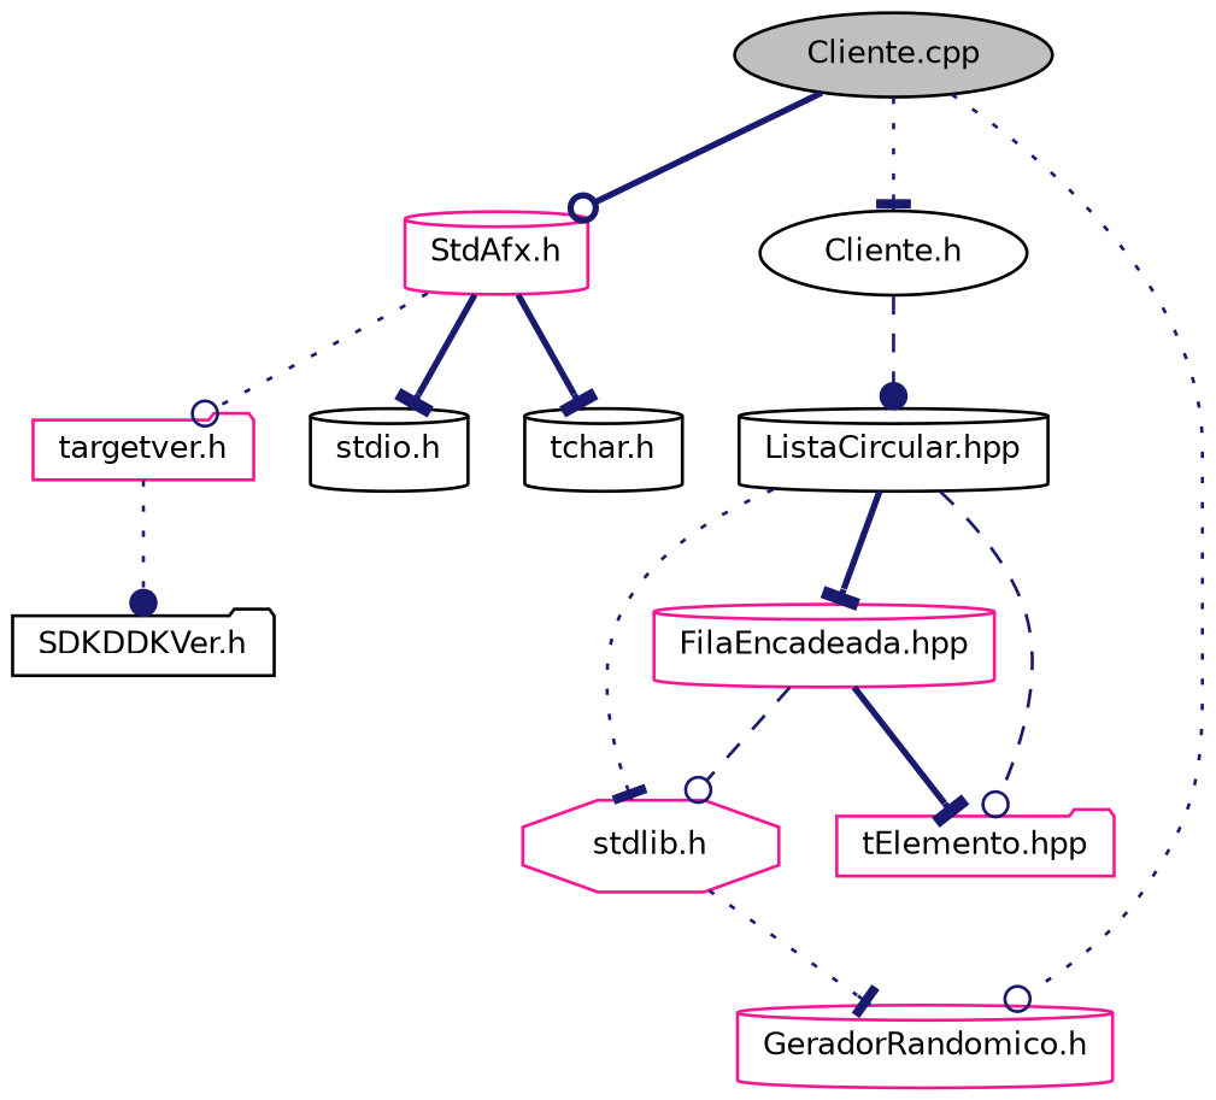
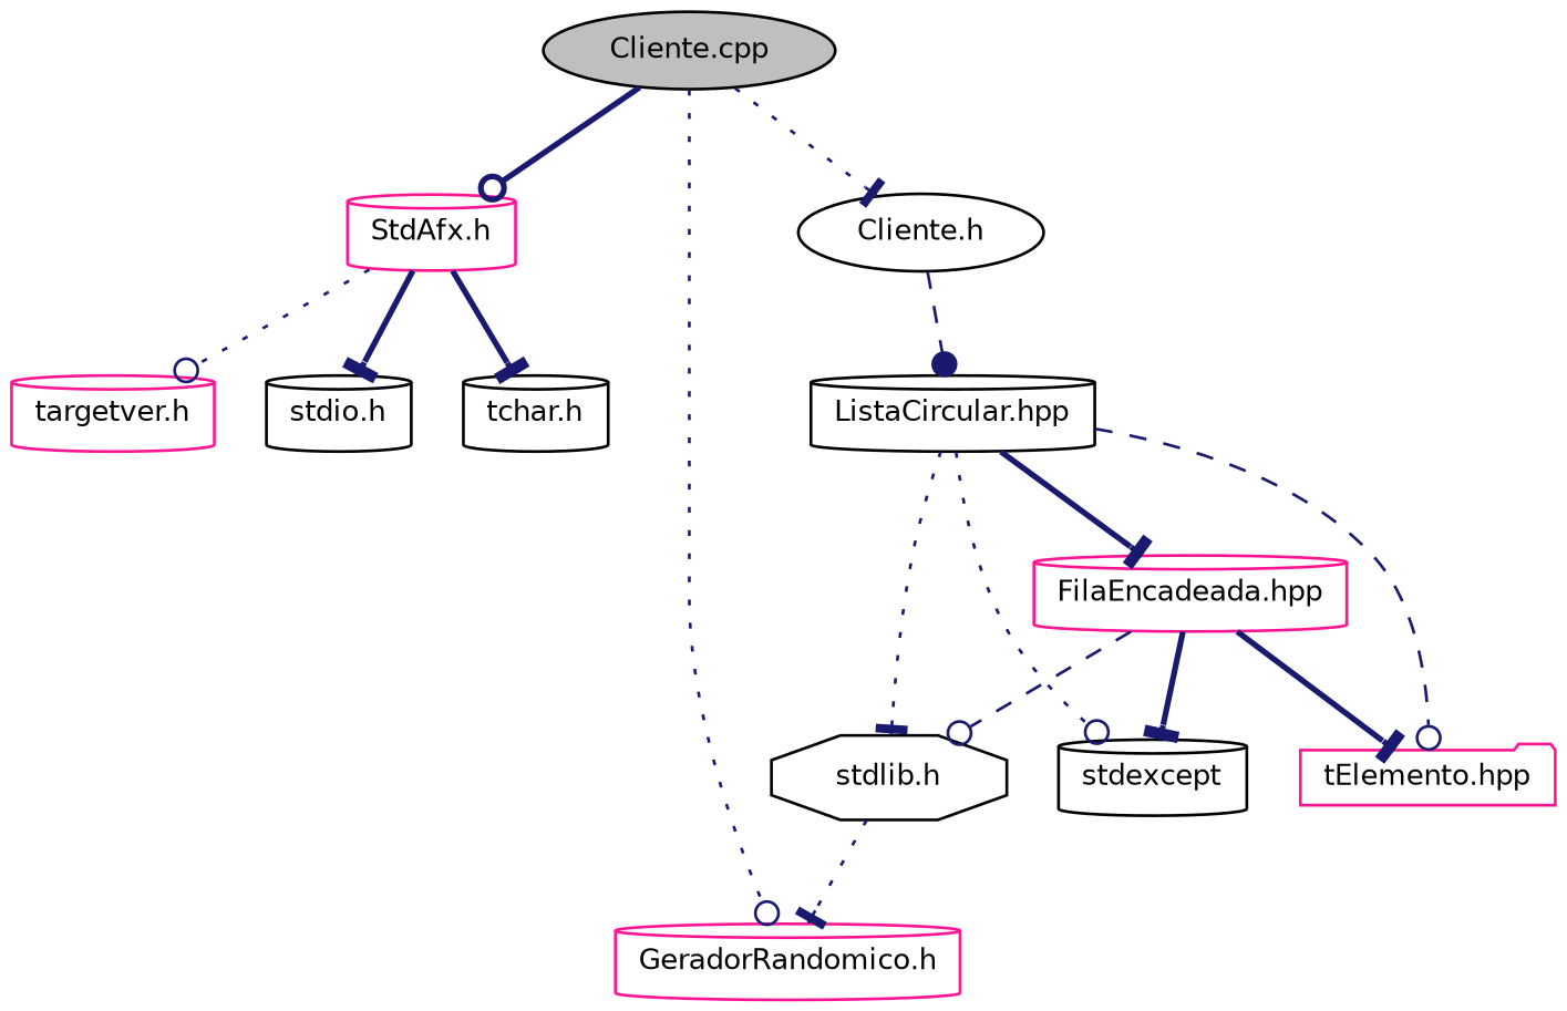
  digraph {
    node [color=black fillcolor=white fontname=Helvetica fontsize=10 shape=cylinder style=filled]
    edge [arrowhead=tee color=midnightblue fontname=Helvetica fontsize=10 labelfontname=Helvetica labelfontsize=10 style=dotted]
    n1 [fillcolor=grey75 fontcolor=black height=0.2 label="Cliente.cpp" shape=ellipse width=0.4]
    n2 [color=deeppink height=0.2 label="StdAfx.h" width=0.4]
    n3 [height=0.2 label="Cliente.h" shape=ellipse width=0.4]
    n4 [color=deeppink height=0.2 label="GeradorRandomico.h" width=0.4]
-   n5 [color=deeppink height=0.2 label="targetver.h" shape=folder width=0.4]
+   n5 [color=deeppink height=0.2 label="targetver.h" width=0.4]
    n6 [height=0.2 label="stdio.h" width=0.4]
    n7 [height=0.2 label="tchar.h" width=0.4]
    n8 [height=0.2 label="ListaCircular.hpp" width=0.4]
-   n9 [height=0.2 label="SDKDDKVer.h" shape=folder width=0.4]
-   n10 [color=deeppink height=0.2 label="stdlib.h" shape=octagon width=0.4]
+   n10 [height=0.2 label="stdlib.h" shape=octagon width=0.4]
+   n11 [height=0.2 label=stdexcept width=0.4]
    n12 [color=deeppink height=0.2 label="tElemento.hpp" shape=folder width=0.4]
    n13 [color=deeppink height=0.2 label="FilaEncadeada.hpp" width=0.4]
    n1 -> n2 [arrowhead=odot style=bold]
    n1 -> n3
    n1 -> n4 [arrowhead=odot]
    n2 -> n5 [arrowhead=odot]
    n2 -> n6 [style=bold]
    n2 -> n7 [style=bold]
    n3 -> n8 [arrowhead=dot style=dashed]
-   n5 -> n9 [arrowhead=dot]
    n8 -> n10
+   n8 -> n11 [arrowhead=odot]
    n8 -> n12 [arrowhead=odot style=dashed]
    n8 -> n13 [style=bold]
    n10 -> n4
    n13 -> n10 [arrowhead=odot style=dashed]
+   n13 -> n11 [style=bold]
    n13 -> n12 [style=bold]
  }
